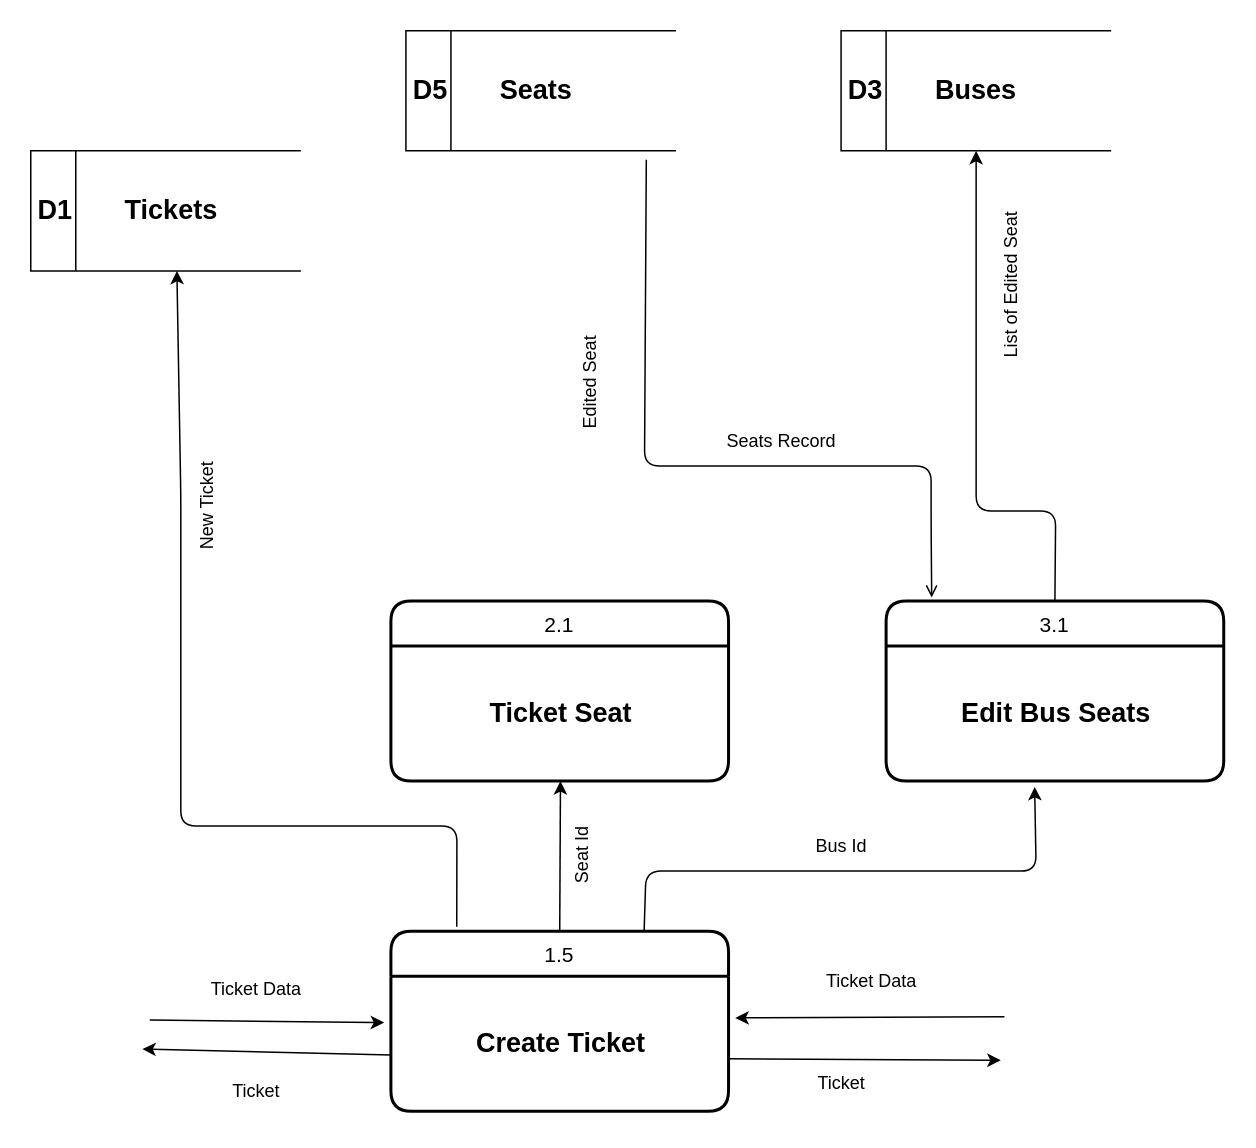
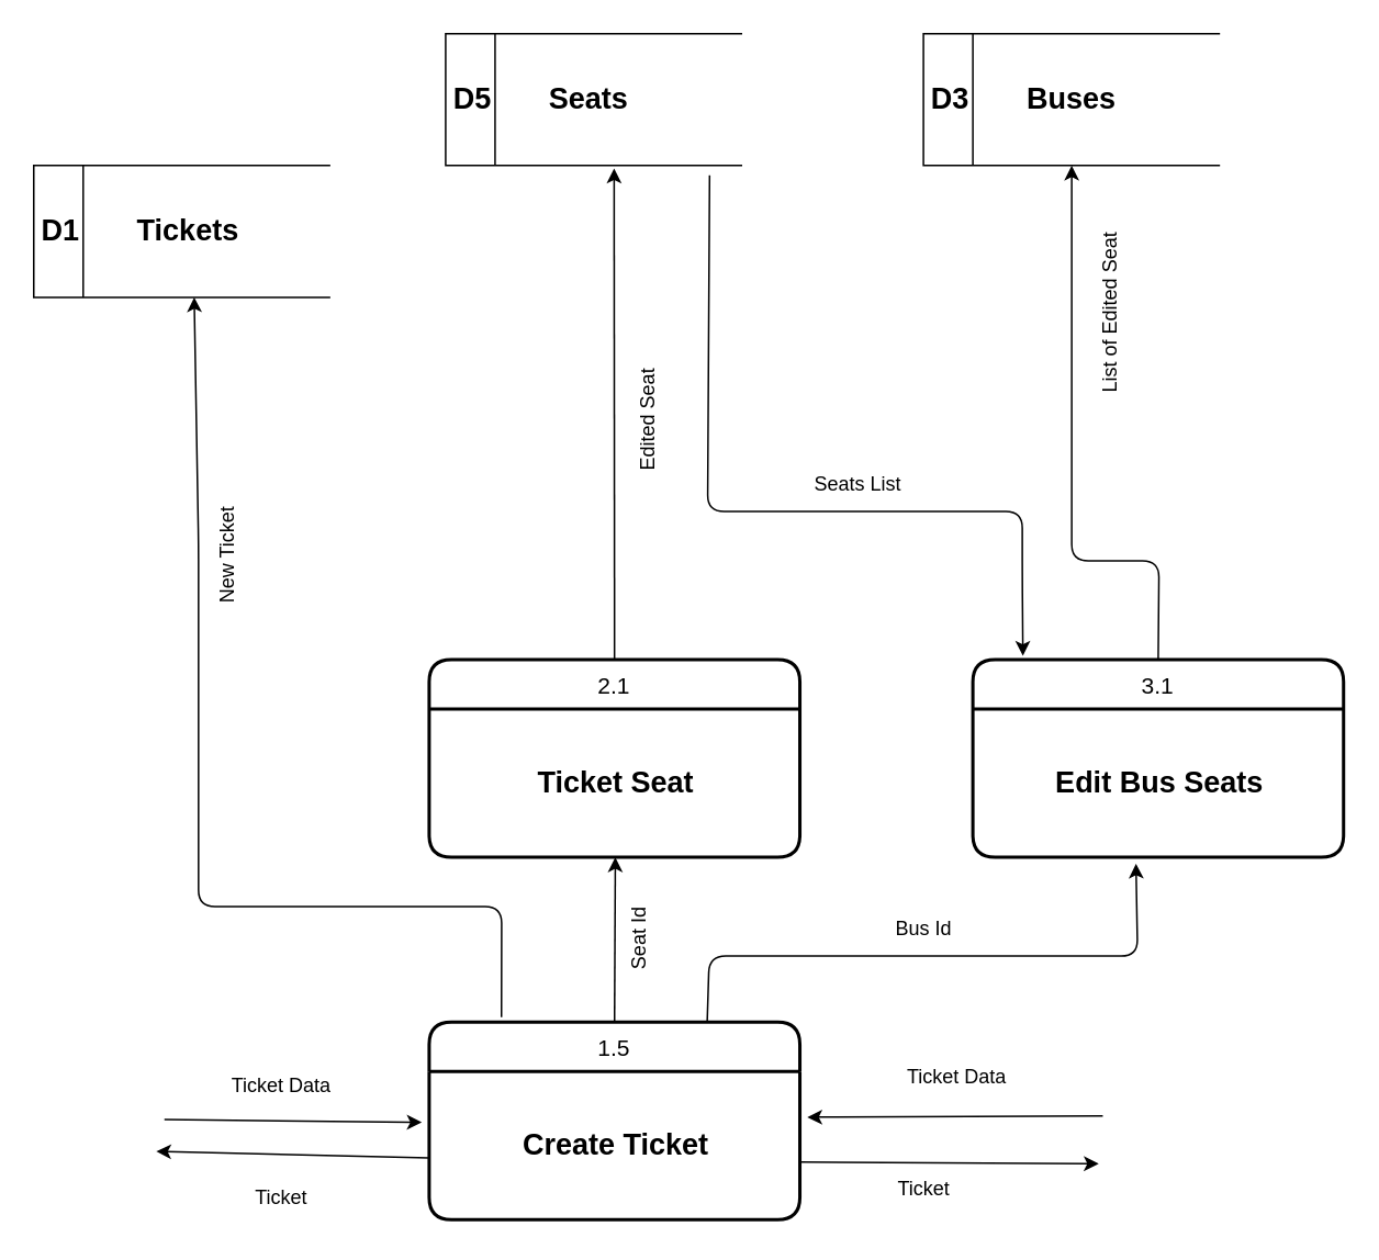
  <mxCell id="0" />
  <mxCell id="1" parent="0" />
  <mxCell id="2" value="1.5" style="swimlane;childLayout=stackLayout;horizontal=1;startSize=30;horizontalStack=0;rounded=1;fontSize=14;fontStyle=0;strokeWidth=2;resizeParent=0;resizeLast=1;shadow=0;dashed=0;align=center;" vertex="1" parent="1"><mxGeometry x="260" y="620" width="225" height="120" as="geometry" /></mxCell>
  <mxCell id="3" value="&lt;b&gt;&lt;font style=&quot;font-size: 18px;&quot;&gt;Create Ticket&lt;/font&gt;&lt;/b&gt;" style="text;html=1;align=center;verticalAlign=middle;resizable=0;points=[];autosize=1;strokeColor=none;fillColor=none;" vertex="1" parent="2"><mxGeometry y="30" width="225" height="90" as="geometry" /></mxCell>
  <mxCell id="4" value="" style="endArrow=classic;html=1;fontSize=18;exitX=1.019;exitY=0.407;exitDx=0;exitDy=0;exitPerimeter=0;entryX=-0.02;entryY=0.344;entryDx=0;entryDy=0;entryPerimeter=0;" edge="1" parent="1" target="3"><mxGeometry width="50" height="50" relative="1" as="geometry"><mxPoint x="99.275" y="679.19" as="sourcePoint" /><mxPoint x="50.005" y="896.11" as="targetPoint" /><Array as="points" /></mxGeometry></mxCell>
  <mxCell id="5" value="" style="endArrow=classic;html=1;fontSize=18;entryX=1.02;entryY=0.309;entryDx=0;entryDy=0;entryPerimeter=0;exitX=-0.005;exitY=0.3;exitDx=0;exitDy=0;exitPerimeter=0;" edge="1" parent="1" target="3"><mxGeometry width="50" height="50" relative="1" as="geometry"><mxPoint x="668.875" y="677" as="sourcePoint" /><mxPoint x="510" y="681" as="targetPoint" /><Array as="points" /></mxGeometry></mxCell>
  <mxCell id="6" value="&lt;font style=&quot;&quot;&gt;&lt;b style=&quot;&quot;&gt;&lt;font style=&quot;font-size: 18px;&quot;&gt;D1&amp;nbsp; &amp;nbsp; &amp;nbsp; &amp;nbsp;Tickets&lt;/font&gt;&lt;/b&gt;&lt;/font&gt;" style="html=1;dashed=0;whitespace=wrap;shape=mxgraph.dfd.dataStoreID;align=left;spacingLeft=3;points=[[0,0],[0.5,0],[1,0],[0,0.5],[1,0.5],[0,1],[0.5,1],[1,1]];" vertex="1" parent="1"><mxGeometry x="20" y="100" width="180" height="80" as="geometry" /></mxCell>
  <mxCell id="7" value="" style="endArrow=classic;html=1;fontSize=18;entryX=0.541;entryY=1;entryDx=0;entryDy=0;entryPerimeter=0;exitX=0.195;exitY=-0.025;exitDx=0;exitDy=0;exitPerimeter=0;" edge="1" parent="1" source="2" target="6"><mxGeometry width="50" height="50" relative="1" as="geometry"><mxPoint x="320" y="380" as="sourcePoint" /><mxPoint x="275.31" y="350.81" as="targetPoint" /><Array as="points"><mxPoint x="304" y="550" /><mxPoint x="120" y="550" /><mxPoint x="120" y="330" /></Array></mxGeometry></mxCell>
  <mxCell id="8" value="&lt;font style=&quot;&quot;&gt;&lt;b style=&quot;&quot;&gt;&lt;font style=&quot;font-size: 18px;&quot;&gt;D3&amp;nbsp; &amp;nbsp; &amp;nbsp; &amp;nbsp;Buses&lt;/font&gt;&lt;/b&gt;&lt;/font&gt;" style="html=1;dashed=0;whitespace=wrap;shape=mxgraph.dfd.dataStoreID;align=left;spacingLeft=3;points=[[0,0],[0.5,0],[1,0],[0,0.5],[1,0.5],[0,1],[0.5,1],[1,1]];" vertex="1" parent="1"><mxGeometry x="560" y="20" width="180" height="80" as="geometry" /></mxCell>
  <mxCell id="9" value="&lt;font style=&quot;&quot;&gt;&lt;b style=&quot;&quot;&gt;&lt;font style=&quot;font-size: 18px;&quot;&gt;D5&amp;nbsp; &amp;nbsp; &amp;nbsp; &amp;nbsp;Seats&lt;/font&gt;&lt;/b&gt;&lt;/font&gt;" style="html=1;dashed=0;whitespace=wrap;shape=mxgraph.dfd.dataStoreID;align=left;spacingLeft=3;points=[[0,0],[0.5,0],[1,0],[0,0.5],[1,0.5],[0,1],[0.5,1],[1,1]];" vertex="1" parent="1"><mxGeometry x="270" y="20" width="180" height="80" as="geometry" /></mxCell>
  <mxCell id="10" value="&lt;font style=&quot;font-size: 12px;&quot;&gt;Ticket Data&lt;/font&gt;" style="text;html=1;align=center;verticalAlign=middle;resizable=0;points=[];autosize=1;strokeColor=none;fillColor=none;fontSize=24;" vertex="1" parent="1"><mxGeometry x="130" y="635" width="80" height="40" as="geometry" /></mxCell>
+ <mxCell id="11" value="" style="endArrow=classic;html=1;fontSize=18;entryX=0.568;entryY=1.022;entryDx=0;entryDy=0;entryPerimeter=0;exitX=0.5;exitY=0;exitDx=0;exitDy=0;" edge="1" parent="1" source="23" target="9"><mxGeometry width="50" height="50" relative="1" as="geometry"><mxPoint x="372" y="370" as="sourcePoint" /><mxPoint x="127.38" y="130" as="targetPoint" /><Array as="points" /></mxGeometry></mxCell>
  <mxCell id="12" value="" style="endArrow=classic;html=1;fontSize=18;entryX=0.5;entryY=1;entryDx=0;entryDy=0;exitX=0.5;exitY=0;exitDx=0;exitDy=0;" edge="1" parent="1" source="21" target="8"><mxGeometry width="50" height="50" relative="1" as="geometry"><mxPoint x="420" y="370" as="sourcePoint" /><mxPoint x="610.28" y="21.6" as="targetPoint" /><Array as="points"><mxPoint x="703" y="340" /><mxPoint x="650" y="340" /></Array></mxGeometry></mxCell>
  <mxCell id="13" value="&lt;font style=&quot;font-size: 12px;&quot;&gt;Ticket Data&lt;/font&gt;" style="text;html=1;align=center;verticalAlign=middle;resizable=0;points=[];autosize=1;strokeColor=none;fillColor=none;fontSize=24;" vertex="1" parent="1"><mxGeometry x="540" y="630" width="80" height="40" as="geometry" /></mxCell>
  <mxCell id="14" value="&lt;font style=&quot;font-size: 12px;&quot;&gt;New Ticket&lt;/font&gt;" style="text;html=1;align=center;verticalAlign=middle;resizable=0;points=[];autosize=1;strokeColor=none;fillColor=none;fontSize=24;rotation=-90;" vertex="1" parent="1"><mxGeometry x="94" y="317.21" width="80" height="40" as="geometry" /></mxCell>
  <mxCell id="15" value="&lt;font style=&quot;font-size: 12px;&quot;&gt;Edited Seat&lt;/font&gt;" style="text;html=1;align=center;verticalAlign=middle;resizable=0;points=[];autosize=1;strokeColor=none;fillColor=none;fontSize=24;rotation=-90;" vertex="1" parent="1"><mxGeometry x="344" y="235" width="90" height="40" as="geometry" /></mxCell>
  <mxCell id="16" value="&lt;font style=&quot;font-size: 12px;&quot;&gt;List of Edited Seat&lt;/font&gt;" style="text;html=1;align=center;verticalAlign=middle;resizable=0;points=[];autosize=1;strokeColor=none;fillColor=none;fontSize=24;rotation=-90;" vertex="1" parent="1"><mxGeometry x="610" y="170" width="120" height="40" as="geometry" /></mxCell>
  <mxCell id="17" value="" style="endArrow=classic;html=1;fontSize=18;entryX=0.997;entryY=0.521;entryDx=0;entryDy=0;entryPerimeter=0;exitX=0;exitY=0.583;exitDx=0;exitDy=0;exitPerimeter=0;" edge="1" parent="1" source="3"><mxGeometry width="50" height="50" relative="1" as="geometry"><mxPoint x="264.685" y="709.55" as="sourcePoint" /><mxPoint x="94.325" y="698.57" as="targetPoint" /><Array as="points" /></mxGeometry></mxCell>
  <mxCell id="18" value="&lt;font style=&quot;font-size: 12px;&quot;&gt;Ticket&lt;/font&gt;" style="text;html=1;align=center;verticalAlign=middle;resizable=0;points=[];autosize=1;strokeColor=none;fillColor=none;fontSize=24;" vertex="1" parent="1"><mxGeometry x="140" y="702.5" width="60" height="40" as="geometry" /></mxCell>
  <mxCell id="19" value="" style="endArrow=classic;html=1;fontSize=18;exitX=1.019;exitY=0.407;exitDx=0;exitDy=0;exitPerimeter=0;entryX=-0.016;entryY=0.623;entryDx=0;entryDy=0;entryPerimeter=0;" edge="1" parent="1"><mxGeometry width="50" height="50" relative="1" as="geometry"><mxPoint x="485.005" y="705" as="sourcePoint" /><mxPoint x="666.4" y="706.07" as="targetPoint" /><Array as="points" /></mxGeometry></mxCell>
  <mxCell id="20" value="&lt;font style=&quot;font-size: 12px;&quot;&gt;Ticket&lt;/font&gt;" style="text;html=1;align=center;verticalAlign=middle;resizable=0;points=[];autosize=1;strokeColor=none;fillColor=none;fontSize=24;" vertex="1" parent="1"><mxGeometry x="530" y="698" width="60" height="40" as="geometry" /></mxCell>
  <mxCell id="21" value="3.1" style="swimlane;childLayout=stackLayout;horizontal=1;startSize=30;horizontalStack=0;rounded=1;fontSize=14;fontStyle=0;strokeWidth=2;resizeParent=0;resizeLast=1;shadow=0;dashed=0;align=center;" vertex="1" parent="1"><mxGeometry x="590" y="400" width="225" height="120" as="geometry" /></mxCell>
  <mxCell id="22" value="&lt;b&gt;&lt;font style=&quot;font-size: 18px;&quot;&gt;Edit Bus Seats&lt;/font&gt;&lt;/b&gt;" style="text;html=1;align=center;verticalAlign=middle;resizable=0;points=[];autosize=1;strokeColor=none;fillColor=none;" vertex="1" parent="21"><mxGeometry y="30" width="225" height="90" as="geometry" /></mxCell>
  <mxCell id="23" value="2.1" style="swimlane;childLayout=stackLayout;horizontal=1;startSize=30;horizontalStack=0;rounded=1;fontSize=14;fontStyle=0;strokeWidth=2;resizeParent=0;resizeLast=1;shadow=0;dashed=0;align=center;" vertex="1" parent="1"><mxGeometry x="260" y="400" width="225" height="120" as="geometry" /></mxCell>
  <mxCell id="24" value="&lt;b&gt;&lt;font style=&quot;font-size: 18px;&quot;&gt;Ticket Seat&lt;/font&gt;&lt;/b&gt;" style="text;html=1;align=center;verticalAlign=middle;resizable=0;points=[];autosize=1;strokeColor=none;fillColor=none;" vertex="1" parent="23"><mxGeometry y="30" width="225" height="90" as="geometry" /></mxCell>
  <mxCell id="25" value="" style="endArrow=classic;html=1;fontSize=18;exitX=0.5;exitY=0;exitDx=0;exitDy=0;" edge="1" parent="1" source="2"><mxGeometry width="50" height="50" relative="1" as="geometry"><mxPoint x="382" y="380" as="sourcePoint" /><mxPoint x="373" y="520" as="targetPoint" /><Array as="points" /></mxGeometry></mxCell>
- <mxCell id="26" value="" style="endArrow=open;html=1;fontSize=18;exitX=0.89;exitY=1.075;exitDx=0;exitDy=0;entryX=0.135;entryY=-0.019;entryDx=0;entryDy=0;entryPerimeter=0;exitPerimeter=0;" edge="1" parent="1" source="9" target="21"><mxGeometry width="50" height="50" relative="1" as="geometry"><mxPoint x="382.5" y="630" as="sourcePoint" /><mxPoint x="380" y="530" as="targetPoint" /><Array as="points"><mxPoint x="429" y="310" /><mxPoint x="620" y="310" /><mxPoint x="620" y="350" /></Array></mxGeometry></mxCell>
+ <mxCell id="26" value="" style="endArrow=classic;html=1;fontSize=18;exitX=0.89;exitY=1.075;exitDx=0;exitDy=0;entryX=0.135;entryY=-0.019;entryDx=0;entryDy=0;entryPerimeter=0;exitPerimeter=0;" edge="1" parent="1" source="9" target="21"><mxGeometry width="50" height="50" relative="1" as="geometry"><mxPoint x="382.5" y="630" as="sourcePoint" /><mxPoint x="380" y="530" as="targetPoint" /><Array as="points"><mxPoint x="429" y="310" /><mxPoint x="620" y="310" /><mxPoint x="620" y="350" /></Array></mxGeometry></mxCell>
  <mxCell id="27" value="&lt;font style=&quot;font-size: 12px;&quot;&gt;Seat Id&lt;/font&gt;" style="text;html=1;align=center;verticalAlign=middle;resizable=0;points=[];autosize=1;strokeColor=none;fillColor=none;fontSize=24;rotation=-90;" vertex="1" parent="1"><mxGeometry x="354" y="550" width="60" height="40" as="geometry" /></mxCell>
- <mxCell id="28" value="&lt;font style=&quot;font-size: 12px;&quot;&gt;Seats Record&lt;/font&gt;" style="text;html=1;align=center;verticalAlign=middle;resizable=0;points=[];autosize=1;strokeColor=none;fillColor=none;fontSize=24;" vertex="1" parent="1"><mxGeometry x="470" y="270" width="100" height="40" as="geometry" /></mxCell>
+ <mxCell id="28" value="&lt;font style=&quot;font-size: 12px;&quot;&gt;Seats List&lt;/font&gt;" style="text;html=1;align=center;verticalAlign=middle;resizable=0;points=[];autosize=1;strokeColor=none;fillColor=none;fontSize=24;" vertex="1" parent="1"><mxGeometry x="470" y="270" width="100" height="40" as="geometry" /></mxCell>
  <mxCell id="29" value="" style="endArrow=classic;html=1;fontSize=18;exitX=0.75;exitY=0;exitDx=0;exitDy=0;entryX=0.44;entryY=1.043;entryDx=0;entryDy=0;entryPerimeter=0;" edge="1" parent="1" source="2" target="22"><mxGeometry width="50" height="50" relative="1" as="geometry"><mxPoint x="495.005" y="715" as="sourcePoint" /><mxPoint x="676.4" y="716.07" as="targetPoint" /><Array as="points"><mxPoint x="430" y="580" /><mxPoint x="690" y="580" /></Array></mxGeometry></mxCell>
  <mxCell id="30" value="&lt;font style=&quot;font-size: 12px;&quot;&gt;Bus Id&lt;/font&gt;" style="text;html=1;align=center;verticalAlign=middle;resizable=0;points=[];autosize=1;strokeColor=none;fillColor=none;fontSize=24;" vertex="1" parent="1"><mxGeometry x="530" y="540" width="60" height="40" as="geometry" /></mxCell>
